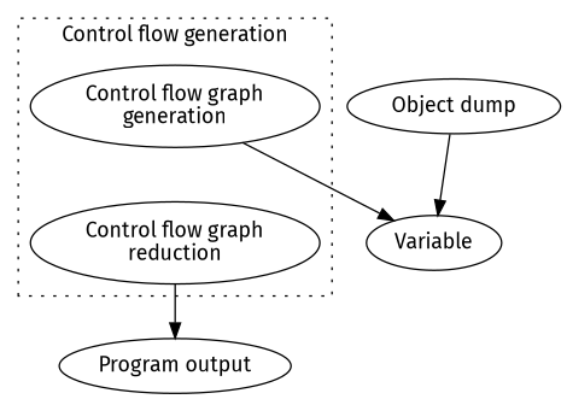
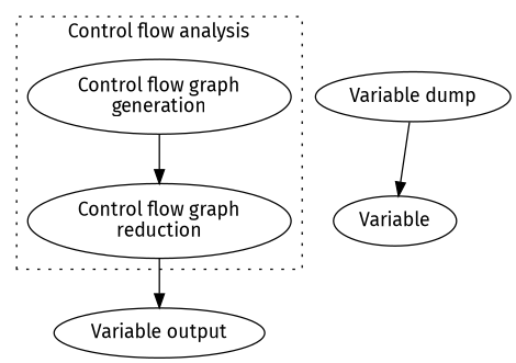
  digraph {
    fontname="Fira Sans"
    node [fontname="Fira Sans"]
    edge [fontname="Fira Sans"]
    n1 [label="Control flow graph\ngeneration"]
    n2 [label="Control flow graph\nreduction"]
-   n3 [label="Program output"]
-   n4 [label="Object dump"]
+   n3 [label="Variable output"]
+   n4 [label="Variable dump"]
    n5 [label=Variable]
    subgraph cluster_1 {
-     label="Control flow generation"
+     label="Control flow analysis"
      style=dotted
      n1
      n2
    }
-   n1 -> n5
+   n1 -> n2
    n2 -> n3
    n4 -> n5
  }
